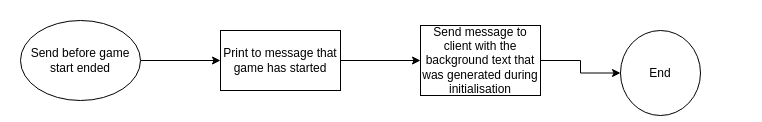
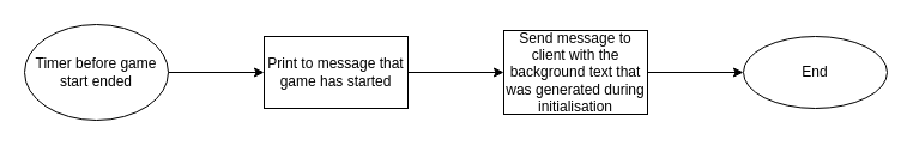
  <mxCell id="0" />
  <mxCell id="1" parent="0" />
  <mxCell id="2" value="" style="edgeStyle=orthogonalEdgeStyle;rounded=0;orthogonalLoop=1;jettySize=auto;html=1;" edge="1" parent="1" source="3" target="5"><mxGeometry relative="1" as="geometry" /></mxCell>
- <mxCell id="3" value="Send before game start ended" style="ellipse;whiteSpace=wrap;html=1;" vertex="1" parent="1"><mxGeometry x="20" y="20" width="120" height="80" as="geometry" /></mxCell>
+ <mxCell id="3" value="Timer before game start ended" style="ellipse;whiteSpace=wrap;html=1;" vertex="1" parent="1"><mxGeometry x="20" y="20" width="120" height="80" as="geometry" /></mxCell>
  <mxCell id="4" value="" style="edgeStyle=orthogonalEdgeStyle;rounded=0;orthogonalLoop=1;jettySize=auto;html=1;" edge="1" parent="1" source="5" target="7"><mxGeometry relative="1" as="geometry" /></mxCell>
  <mxCell id="5" value="Print to message that game has started" style="whiteSpace=wrap;html=1;" vertex="1" parent="1"><mxGeometry x="220" y="30" width="120" height="60" as="geometry" /></mxCell>
  <mxCell id="6" value="" style="edgeStyle=orthogonalEdgeStyle;rounded=0;orthogonalLoop=1;jettySize=auto;html=1;" edge="1" parent="1" source="7" target="8"><mxGeometry relative="1" as="geometry" /></mxCell>
  <mxCell id="7" value="Send message to client with the background text that was generated during initialisation" style="whiteSpace=wrap;html=1;" vertex="1" parent="1"><mxGeometry x="420" y="25" width="120" height="70" as="geometry" /></mxCell>
- <mxCell id="8" value="End" style="ellipse;whiteSpace=wrap;html=1;" vertex="1" parent="1"><mxGeometry x="620" y="30" width="80" height="85" as="geometry" /></mxCell>
+ <mxCell id="8" value="End" style="ellipse;whiteSpace=wrap;html=1;" vertex="1" parent="1"><mxGeometry x="620" y="30" width="120" height="60" as="geometry" /></mxCell>
